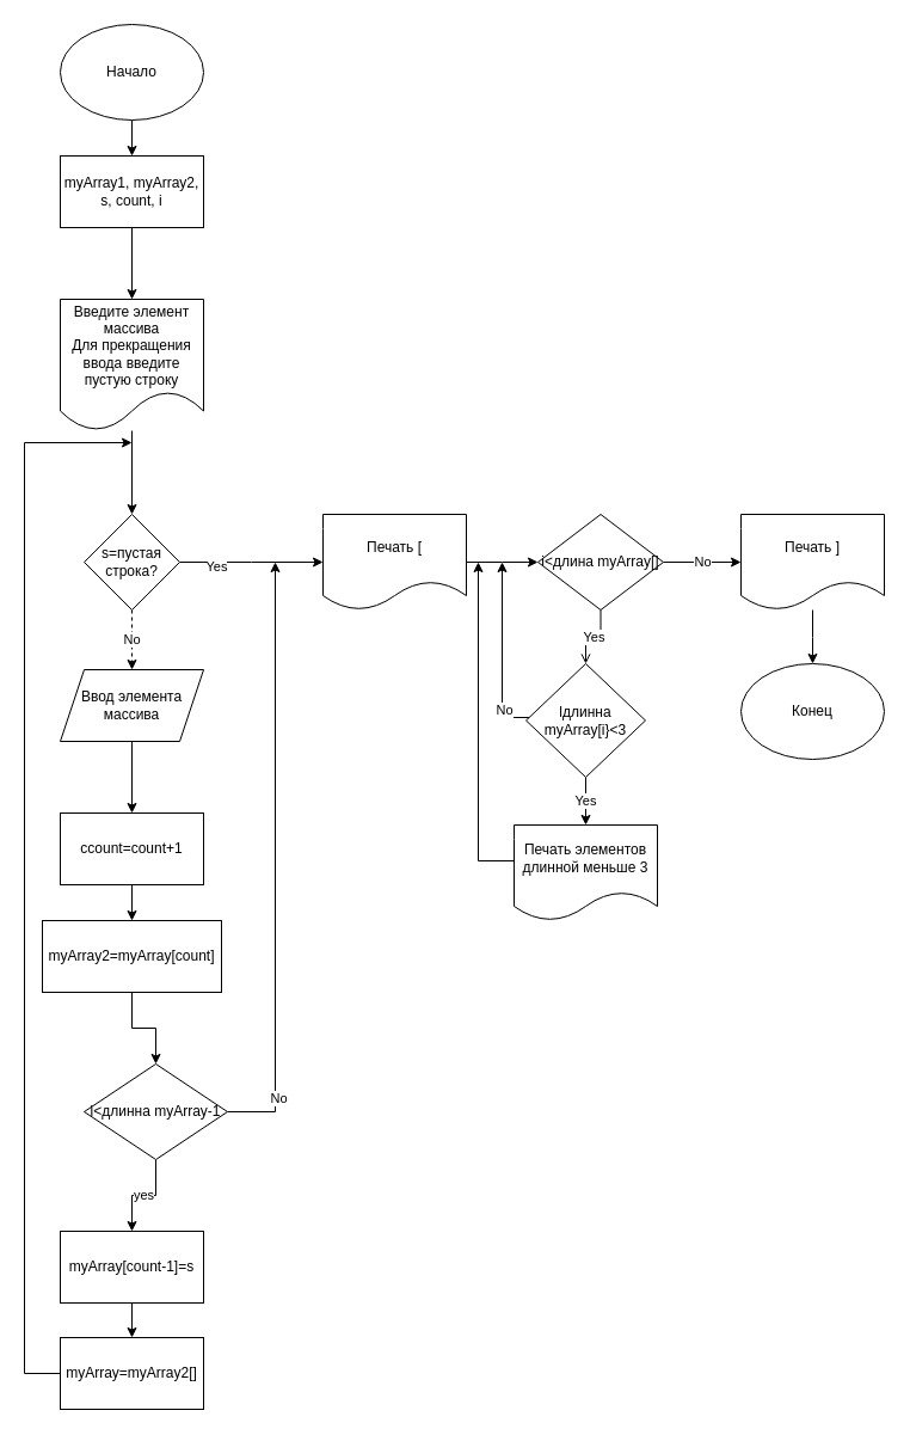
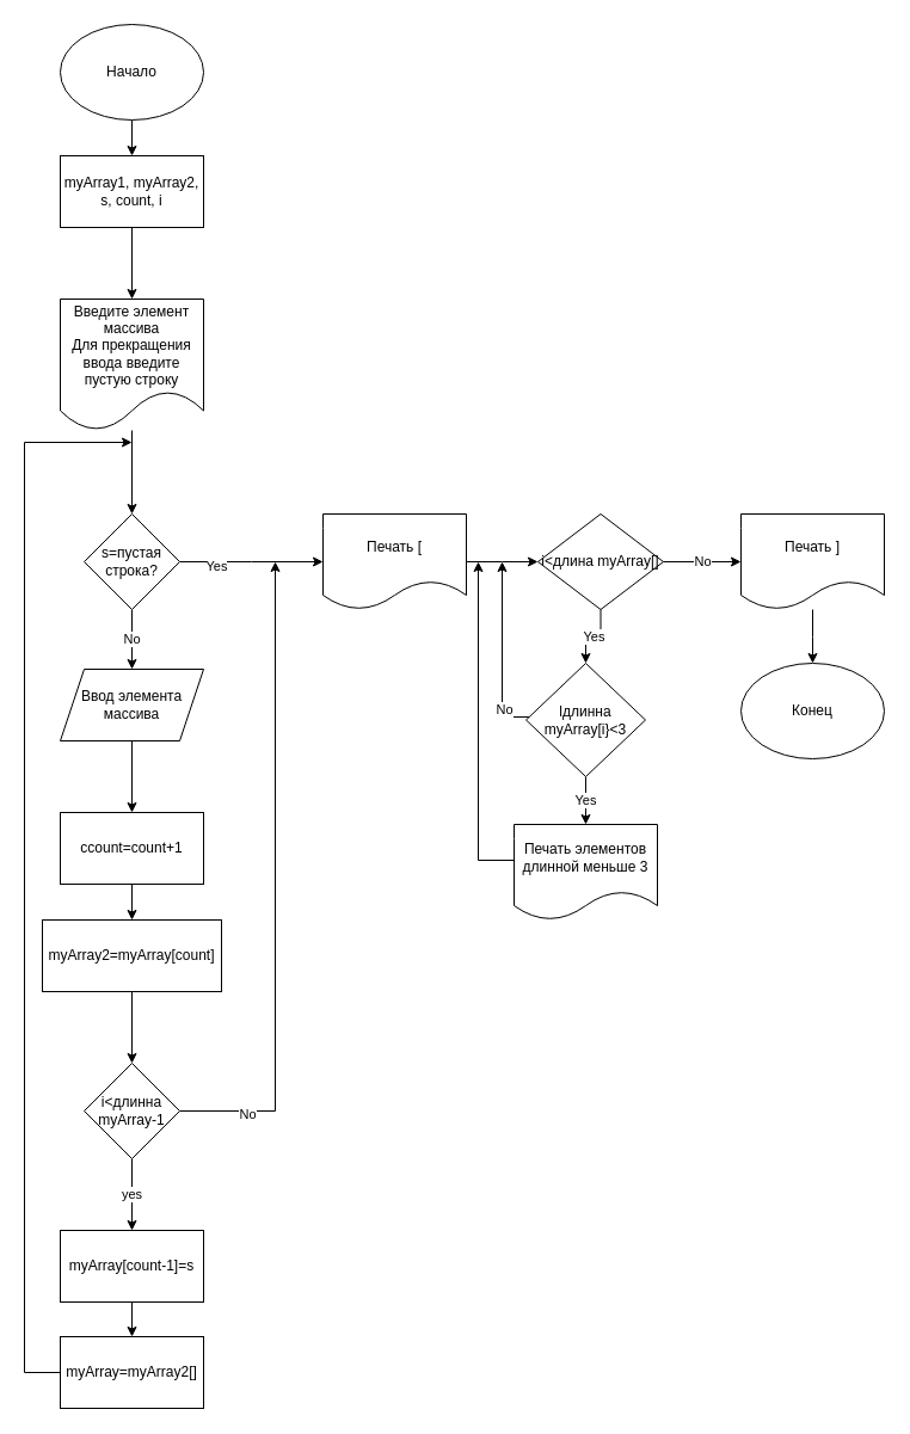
  <mxCell id="0" />
  <mxCell id="1" parent="0" />
  <mxCell id="2" value="" style="edgeStyle=orthogonalEdgeStyle;rounded=0;orthogonalLoop=1;jettySize=auto;html=1;" edge="1" parent="1" source="3" target="5"><mxGeometry relative="1" as="geometry" /></mxCell>
  <mxCell id="3" value="Начало" style="ellipse;whiteSpace=wrap;html=1;" vertex="1" parent="1"><mxGeometry x="50" y="20" width="120" height="80" as="geometry" /></mxCell>
  <mxCell id="4" value="" style="edgeStyle=orthogonalEdgeStyle;rounded=0;orthogonalLoop=1;jettySize=auto;html=1;" edge="1" parent="1" source="5" target="7"><mxGeometry relative="1" as="geometry" /></mxCell>
  <mxCell id="5" value="myArray1, myArray2, s, count, i" style="rounded=0;whiteSpace=wrap;html=1;" vertex="1" parent="1"><mxGeometry x="50" y="130" width="120" height="60" as="geometry" /></mxCell>
  <mxCell id="6" value="" style="edgeStyle=orthogonalEdgeStyle;rounded=0;orthogonalLoop=1;jettySize=auto;html=1;" edge="1" parent="1" source="7" target="11"><mxGeometry relative="1" as="geometry" /></mxCell>
  <mxCell id="7" value="Введите элемент массива&lt;br&gt;Для прекращения ввода введите пустую строку" style="shape=document;whiteSpace=wrap;html=1;boundedLbl=1;" vertex="1" parent="1"><mxGeometry x="50" y="250" width="120" height="110" as="geometry" /></mxCell>
- <mxCell id="8" value="No" style="edgeStyle=orthogonalEdgeStyle;rounded=0;orthogonalLoop=1;jettySize=auto;html=1;dashed=1;" edge="1" parent="1" source="11" target="13"><mxGeometry relative="1" as="geometry" /></mxCell>
+ <mxCell id="8" value="No" style="edgeStyle=orthogonalEdgeStyle;rounded=0;orthogonalLoop=1;jettySize=auto;html=1;" edge="1" parent="1" source="11" target="13"><mxGeometry relative="1" as="geometry" /></mxCell>
  <mxCell id="9" style="edgeStyle=elbowEdgeStyle;rounded=0;orthogonalLoop=1;jettySize=auto;elbow=vertical;html=1;entryX=0;entryY=0.5;entryDx=0;entryDy=0;" edge="1" parent="1" source="11" target="39"><mxGeometry relative="1" as="geometry" /></mxCell>
  <mxCell id="10" value="Yes" style="edgeLabel;html=1;align=center;verticalAlign=middle;resizable=0;points=[];" vertex="1" connectable="0" parent="9"><mxGeometry x="-0.5" y="-3" relative="1" as="geometry"><mxPoint as="offset" /></mxGeometry></mxCell>
  <mxCell id="11" value="s=пустая строка?" style="rhombus;whiteSpace=wrap;html=1;" vertex="1" parent="1"><mxGeometry x="70" y="430" width="80" height="80" as="geometry" /></mxCell>
  <mxCell id="12" value="" style="edgeStyle=orthogonalEdgeStyle;rounded=0;orthogonalLoop=1;jettySize=auto;html=1;" edge="1" parent="1" source="13" target="15"><mxGeometry relative="1" as="geometry" /></mxCell>
  <mxCell id="13" value="Ввод элемента массива" style="shape=parallelogram;perimeter=parallelogramPerimeter;whiteSpace=wrap;html=1;fixedSize=1;" vertex="1" parent="1"><mxGeometry x="50" y="560" width="120" height="60" as="geometry" /></mxCell>
  <mxCell id="14" value="" style="edgeStyle=orthogonalEdgeStyle;rounded=0;orthogonalLoop=1;jettySize=auto;html=1;" edge="1" parent="1" source="15" target="17"><mxGeometry relative="1" as="geometry" /></mxCell>
  <mxCell id="15" value="сcount=count+1" style="rounded=0;whiteSpace=wrap;html=1;" vertex="1" parent="1"><mxGeometry x="50" y="680" width="120" height="60" as="geometry" /></mxCell>
  <mxCell id="16" value="" style="edgeStyle=orthogonalEdgeStyle;rounded=0;orthogonalLoop=1;jettySize=auto;html=1;" edge="1" parent="1" source="17" target="21"><mxGeometry relative="1" as="geometry" /></mxCell>
  <mxCell id="17" value="myArray2=myArray[count]" style="rounded=0;whiteSpace=wrap;html=1;" vertex="1" parent="1"><mxGeometry x="35" y="770" width="150" height="60" as="geometry" /></mxCell>
  <mxCell id="18" value="yes" style="edgeStyle=orthogonalEdgeStyle;rounded=0;orthogonalLoop=1;jettySize=auto;html=1;" edge="1" parent="1" source="21" target="23"><mxGeometry relative="1" as="geometry" /></mxCell>
  <mxCell id="19" style="edgeStyle=elbowEdgeStyle;rounded=0;orthogonalLoop=1;jettySize=auto;elbow=vertical;html=1;exitX=1;exitY=0.5;exitDx=0;exitDy=0;" edge="1" parent="1" source="21"><mxGeometry relative="1" as="geometry"><mxPoint x="230" y="470" as="targetPoint" /><Array as="points"><mxPoint x="190" y="930" /><mxPoint x="190" y="660" /><mxPoint x="330" y="550" /><mxPoint x="320" y="840" /><mxPoint x="290" y="890" /><mxPoint x="300" y="930" /></Array></mxGeometry></mxCell>
  <mxCell id="20" value="No" style="edgeLabel;html=1;align=center;verticalAlign=middle;resizable=0;points=[];" vertex="1" connectable="0" parent="19"><mxGeometry x="-0.792" y="-2" relative="1" as="geometry"><mxPoint as="offset" /></mxGeometry></mxCell>
- <mxCell id="21" value="i&amp;lt;длинна myArray-1" style="rhombus;whiteSpace=wrap;html=1;" vertex="1" parent="1"><mxGeometry x="70" y="890" width="120" height="80" as="geometry" /></mxCell>
+ <mxCell id="21" value="i&amp;lt;длинна myArray-1" style="rhombus;whiteSpace=wrap;html=1;" vertex="1" parent="1"><mxGeometry x="70" y="890" width="80" height="80" as="geometry" /></mxCell>
  <mxCell id="22" value="" style="edgeStyle=orthogonalEdgeStyle;rounded=0;orthogonalLoop=1;jettySize=auto;html=1;" edge="1" parent="1" source="23" target="25"><mxGeometry relative="1" as="geometry" /></mxCell>
  <mxCell id="23" value="myArray[count-1]=s" style="rounded=0;whiteSpace=wrap;html=1;" vertex="1" parent="1"><mxGeometry x="50" y="1030" width="120" height="60" as="geometry" /></mxCell>
  <mxCell id="24" style="edgeStyle=elbowEdgeStyle;rounded=0;orthogonalLoop=1;jettySize=auto;html=1;" edge="1" parent="1" source="25"><mxGeometry relative="1" as="geometry"><mxPoint x="110" y="370" as="targetPoint" /><Array as="points"><mxPoint x="20" y="900" /><mxPoint x="30" y="500" /></Array></mxGeometry></mxCell>
  <mxCell id="25" value="myArray=myArray2[]" style="rounded=0;whiteSpace=wrap;html=1;" vertex="1" parent="1"><mxGeometry x="50" y="1119" width="120" height="60" as="geometry" /></mxCell>
- <mxCell id="26" value="Yes" style="edgeStyle=elbowEdgeStyle;rounded=0;orthogonalLoop=1;jettySize=auto;elbow=vertical;html=1;endArrow=open;" edge="1" parent="1" source="28" target="32"><mxGeometry relative="1" as="geometry" /></mxCell>
+ <mxCell id="26" value="Yes" style="edgeStyle=elbowEdgeStyle;rounded=0;orthogonalLoop=1;jettySize=auto;elbow=vertical;html=1;" edge="1" parent="1" source="28" target="32"><mxGeometry relative="1" as="geometry" /></mxCell>
  <mxCell id="27" value="No" style="edgeStyle=elbowEdgeStyle;rounded=0;orthogonalLoop=1;jettySize=auto;elbow=vertical;html=1;" edge="1" parent="1" source="28" target="36"><mxGeometry relative="1" as="geometry" /></mxCell>
  <mxCell id="28" value="i&amp;lt;длина myArray[]" style="rhombus;whiteSpace=wrap;html=1;" vertex="1" parent="1"><mxGeometry x="450" y="430" width="105" height="80" as="geometry" /></mxCell>
  <mxCell id="29" style="edgeStyle=elbowEdgeStyle;rounded=0;orthogonalLoop=1;jettySize=auto;elbow=vertical;html=1;" edge="1" parent="1" source="32"><mxGeometry relative="1" as="geometry"><mxPoint x="420" y="470" as="targetPoint" /><Array as="points"><mxPoint x="410" y="600" /><mxPoint x="350" y="530" /><mxPoint x="340" y="600" /></Array></mxGeometry></mxCell>
  <mxCell id="30" value="No" style="edgeLabel;html=1;align=center;verticalAlign=middle;resizable=0;points=[];" vertex="1" connectable="0" parent="29"><mxGeometry x="-0.619" y="-1" relative="1" as="geometry"><mxPoint as="offset" /></mxGeometry></mxCell>
  <mxCell id="31" value="Yes" style="edgeStyle=elbowEdgeStyle;rounded=0;orthogonalLoop=1;jettySize=auto;elbow=vertical;html=1;" edge="1" parent="1" source="32" target="34"><mxGeometry relative="1" as="geometry" /></mxCell>
  <mxCell id="32" value="lдлинна myArray[i}&amp;lt;3" style="rhombus;whiteSpace=wrap;html=1;" vertex="1" parent="1"><mxGeometry x="440" y="555" width="100" height="95" as="geometry" /></mxCell>
  <mxCell id="33" style="edgeStyle=elbowEdgeStyle;rounded=0;orthogonalLoop=1;jettySize=auto;elbow=vertical;html=1;" edge="1" parent="1" source="34"><mxGeometry relative="1" as="geometry"><mxPoint x="400" y="470" as="targetPoint" /><Array as="points"><mxPoint x="330" y="720" /></Array></mxGeometry></mxCell>
  <mxCell id="34" value="Печать элементов длинной меньше 3" style="shape=document;whiteSpace=wrap;html=1;boundedLbl=1;" vertex="1" parent="1"><mxGeometry x="430" y="690" width="120" height="80" as="geometry" /></mxCell>
  <mxCell id="35" value="" style="edgeStyle=elbowEdgeStyle;rounded=0;orthogonalLoop=1;jettySize=auto;elbow=vertical;html=1;" edge="1" parent="1" source="36" target="37"><mxGeometry relative="1" as="geometry" /></mxCell>
  <mxCell id="36" value="Печать ]" style="shape=document;whiteSpace=wrap;html=1;boundedLbl=1;" vertex="1" parent="1"><mxGeometry x="620" y="430" width="120" height="80" as="geometry" /></mxCell>
  <mxCell id="37" value="Конец" style="ellipse;whiteSpace=wrap;html=1;" vertex="1" parent="1"><mxGeometry x="620" y="555" width="120" height="80" as="geometry" /></mxCell>
  <mxCell id="38" value="" style="edgeStyle=elbowEdgeStyle;rounded=0;orthogonalLoop=1;jettySize=auto;elbow=vertical;html=1;" edge="1" parent="1" source="39" target="28"><mxGeometry relative="1" as="geometry" /></mxCell>
  <mxCell id="39" value="Печать [" style="shape=document;whiteSpace=wrap;html=1;boundedLbl=1;" vertex="1" parent="1"><mxGeometry x="270" y="430" width="120" height="80" as="geometry" /></mxCell>
